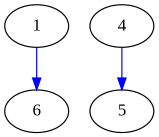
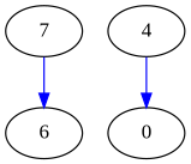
  digraph {
    fontname="Liberation Serif"
    node [color=black fontname="Liberation Serif"]
    edge [color=blue fontname="Liberation Serif"]
    n1 [label=6]
-   n2 [label=1]
+   n2 [label=7]
    n3 [label=4]
-   n4 [label=5]
+   n4 [label=0]
    n2 -> n1
    n3 -> n4
  }
